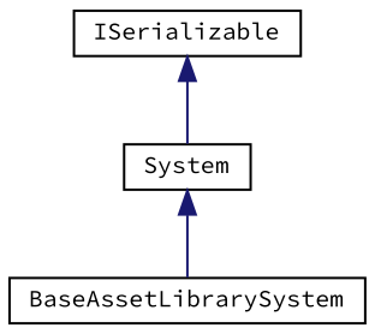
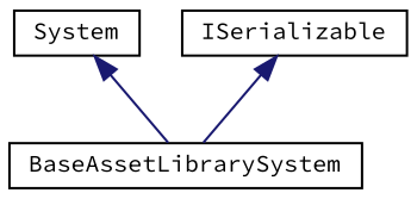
  digraph {
    fontname="Source Code Pro"
    node [color=black fillcolor=white fontname="Source Code Pro" fontsize=10 shape=record style=filled]
    edge [color=midnightblue dir=back fontname="Source Code Pro" fontsize=10 labelfontname=Helvetica labelfontsize=10 style=solid]
    n1 [height=0.2 label=BaseAssetLibrarySystem width=0.4]
    n2 [height=0.2 label=System width=0.4]
    n3 [height=0.2 label=ISerializable width=0.4]
    n2 -> n1
-   n3 -> n2
+   n3 -> n1
  }
